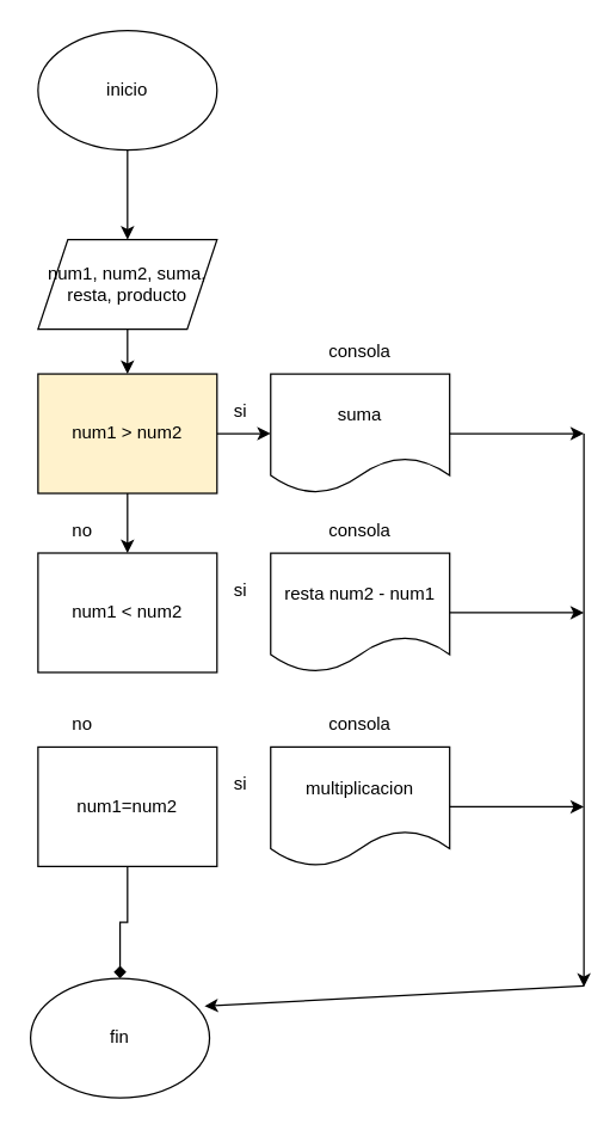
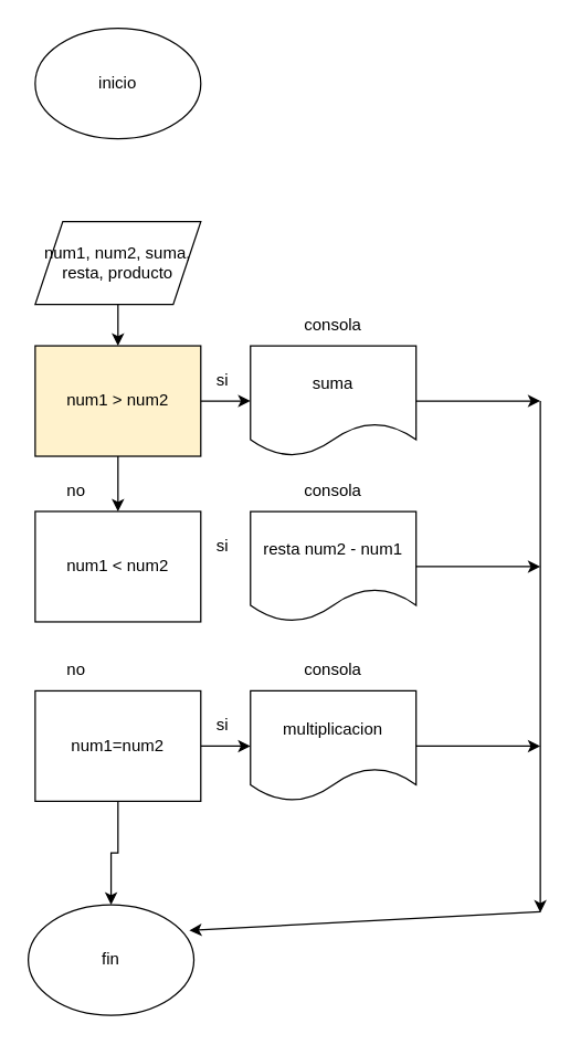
  <mxCell id="0" />
  <mxCell id="1" parent="0" />
  <mxCell id="2" value="inicio" style="ellipse;whiteSpace=wrap;html=1;" vertex="1" parent="1"><mxGeometry x="25" width="120" height="80" as="geometry" y="20" /></mxCell>
  <mxCell id="3" value="fin" style="ellipse;whiteSpace=wrap;html=1;" vertex="1" parent="1"><mxGeometry x="20" y="655" width="120" height="80" as="geometry" /></mxCell>
- <mxCell id="4" value="" style="endArrow=classic;html=1;rounded=0;exitX=0.5;exitY=1;exitDx=0;exitDy=0;entryX=0.5;entryY=0;entryDx=0;entryDy=0;" edge="1" parent="1" source="2" target="11"><mxGeometry width="50" height="50" relative="1" as="geometry"><mxPoint x="51" y="270" as="sourcePoint" /><mxPoint x="85" y="150" as="targetPoint" /></mxGeometry></mxCell>
  <mxCell id="5" value="num1&amp;nbsp;&amp;gt; num2" style="rounded=0;whiteSpace=wrap;html=1;fillColor=#fff2cc;" vertex="1" parent="1"><mxGeometry x="25" y="250" width="120" height="80" as="geometry" /></mxCell>
  <mxCell id="6" value="" style="endArrow=classic;html=1;rounded=0;exitX=0.5;exitY=1;exitDx=0;exitDy=0;entryX=0.5;entryY=0;entryDx=0;entryDy=0;" edge="1" parent="1" target="5"><mxGeometry width="50" height="50" relative="1" as="geometry"><mxPoint x="85" y="210" as="sourcePoint" /><mxPoint x="101" y="220" as="targetPoint" /></mxGeometry></mxCell>
  <mxCell id="7" value="" style="endArrow=classic;html=1;rounded=0;exitX=1;exitY=0.5;exitDx=0;exitDy=0;entryX=0;entryY=0.5;entryDx=0;entryDy=0;" edge="1" parent="1" source="5" target="12"><mxGeometry width="50" height="50" relative="1" as="geometry"><mxPoint x="161" y="300" as="sourcePoint" /><mxPoint x="181" y="280" as="targetPoint" /></mxGeometry></mxCell>
  <mxCell id="8" value="consola" style="text;strokeColor=none;align=center;fillColor=none;html=1;verticalAlign=middle;whiteSpace=wrap;rounded=0;" vertex="1" parent="1"><mxGeometry x="211" y="220" width="60" height="30" as="geometry" /></mxCell>
  <mxCell id="9" value="num1 &amp;lt; num2" style="rounded=0;whiteSpace=wrap;html=1;" vertex="1" parent="1"><mxGeometry x="25" y="370" width="120" height="80" as="geometry" /></mxCell>
  <mxCell id="10" value="" style="endArrow=classic;html=1;rounded=0;exitX=0.5;exitY=1;exitDx=0;exitDy=0;entryX=0.5;entryY=0;entryDx=0;entryDy=0;" edge="1" parent="1" source="5" target="9"><mxGeometry width="50" height="50" relative="1" as="geometry"><mxPoint x="51" y="390" as="sourcePoint" /><mxPoint x="101" y="350" as="targetPoint" /></mxGeometry></mxCell>
  <mxCell id="11" value="num1, num2, suma, resta, producto" style="shape=parallelogram;perimeter=parallelogramPerimeter;whiteSpace=wrap;html=1;fixedSize=1;rounded=0;" vertex="1" parent="1"><mxGeometry x="25" y="160" width="120" height="60" as="geometry" /></mxCell>
  <mxCell id="12" value="suma" style="shape=document;whiteSpace=wrap;html=1;boundedLbl=1;" vertex="1" parent="1"><mxGeometry x="181" y="250" width="120" height="80" as="geometry" /></mxCell>
  <mxCell id="13" value="si" style="text;strokeColor=none;align=center;fillColor=none;html=1;verticalAlign=middle;whiteSpace=wrap;rounded=0;" vertex="1" parent="1"><mxGeometry x="131" y="260" width="60" height="30" as="geometry" /></mxCell>
  <mxCell id="14" value="no" style="text;strokeColor=none;align=center;fillColor=none;html=1;verticalAlign=middle;whiteSpace=wrap;rounded=0;" vertex="1" parent="1"><mxGeometry x="25" y="340" width="60" height="30" as="geometry" /></mxCell>
  <mxCell id="15" value="resta num2 - num1" style="shape=document;whiteSpace=wrap;html=1;boundedLbl=1;rounded=0;" vertex="1" parent="1"><mxGeometry x="181" y="370" width="120" height="80" as="geometry" /></mxCell>
- <mxCell id="17" value="" style="edgeStyle=orthogonalEdgeStyle;rounded=0;orthogonalLoop=1;jettySize=auto;html=1;endArrow=diamond;" edge="1" parent="1" source="18" target="3"><mxGeometry relative="1" as="geometry" /></mxCell>
+ <mxCell id="16" value="" style="edgeStyle=orthogonalEdgeStyle;rounded=0;orthogonalLoop=1;jettySize=auto;html=1;" edge="1" parent="1" source="18" target="19"><mxGeometry relative="1" as="geometry" /></mxCell>
+ <mxCell id="17" value="" style="edgeStyle=orthogonalEdgeStyle;rounded=0;orthogonalLoop=1;jettySize=auto;html=1;" edge="1" parent="1" source="18" target="3"><mxGeometry relative="1" as="geometry" /></mxCell>
  <mxCell id="18" value="num1=num2" style="rounded=0;whiteSpace=wrap;html=1;" vertex="1" parent="1"><mxGeometry x="25" y="500" width="120" height="80" as="geometry" /></mxCell>
  <mxCell id="19" value="multiplicacion" style="shape=document;whiteSpace=wrap;html=1;boundedLbl=1;rounded=0;" vertex="1" parent="1"><mxGeometry x="181" y="500" width="120" height="80" as="geometry" /></mxCell>
  <mxCell id="20" value="no" style="text;strokeColor=none;align=center;fillColor=none;html=1;verticalAlign=middle;whiteSpace=wrap;rounded=0;" vertex="1" parent="1"><mxGeometry x="25" y="470" width="60" height="30" as="geometry" /></mxCell>
  <mxCell id="21" value="si" style="text;strokeColor=none;align=center;fillColor=none;html=1;verticalAlign=middle;whiteSpace=wrap;rounded=0;" vertex="1" parent="1"><mxGeometry x="131" y="510" width="60" height="30" as="geometry" /></mxCell>
  <mxCell id="22" value="si" style="text;strokeColor=none;align=center;fillColor=none;html=1;verticalAlign=middle;whiteSpace=wrap;rounded=0;" vertex="1" parent="1"><mxGeometry x="131" y="380" width="60" height="30" as="geometry" /></mxCell>
  <mxCell id="23" value="consola" style="text;strokeColor=none;align=center;fillColor=none;html=1;verticalAlign=middle;whiteSpace=wrap;rounded=0;" vertex="1" parent="1"><mxGeometry x="211" y="470" width="60" height="30" as="geometry" /></mxCell>
  <mxCell id="24" value="consola" style="text;strokeColor=none;align=center;fillColor=none;html=1;verticalAlign=middle;whiteSpace=wrap;rounded=0;" vertex="1" parent="1"><mxGeometry x="211" y="340" width="60" height="30" as="geometry" /></mxCell>
  <mxCell id="25" value="" style="endArrow=classic;html=1;rounded=0;" edge="1" parent="1"><mxGeometry width="50" height="50" relative="1" as="geometry"><mxPoint x="301" y="290" as="sourcePoint" /><mxPoint x="391" y="290" as="targetPoint" /></mxGeometry></mxCell>
  <mxCell id="26" value="" style="endArrow=classic;html=1;rounded=0;" edge="1" parent="1"><mxGeometry width="50" height="50" relative="1" as="geometry"><mxPoint x="301" y="410" as="sourcePoint" /><mxPoint x="391" y="410" as="targetPoint" /></mxGeometry></mxCell>
  <mxCell id="27" value="" style="endArrow=classic;html=1;rounded=0;" edge="1" parent="1"><mxGeometry width="50" height="50" relative="1" as="geometry"><mxPoint x="301" y="540" as="sourcePoint" /><mxPoint x="391" y="540" as="targetPoint" /></mxGeometry></mxCell>
  <mxCell id="28" value="" style="endArrow=classic;html=1;rounded=0;" edge="1" parent="1"><mxGeometry width="50" height="50" relative="1" as="geometry"><mxPoint x="391" y="290" as="sourcePoint" /><mxPoint x="391" y="660.667" as="targetPoint" /></mxGeometry></mxCell>
  <mxCell id="29" value="" style="endArrow=classic;html=1;rounded=0;entryX=0.972;entryY=0.233;entryDx=0;entryDy=0;entryPerimeter=0;" edge="1" parent="1" target="3"><mxGeometry width="50" height="50" relative="1" as="geometry"><mxPoint x="391" y="660" as="sourcePoint" /><mxPoint x="151" y="660" as="targetPoint" /></mxGeometry></mxCell>
